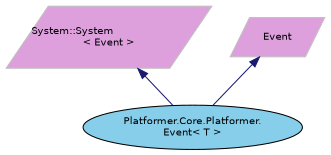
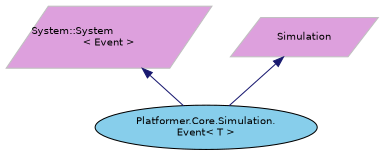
  digraph {
    node [color=grey75 fillcolor=plum fontname=Helvetica fontsize=10 shape=parallelogram style=filled]
    edge [color=midnightblue dir=back fontname=Helvetica fontsize=10 labelfontname=Helvetica labelfontsize=10 style=solid]
-   n1 [color=black fillcolor=skyblue fontcolor=black height=0.2 label="Platformer.Core.Platformer.\lEvent\< T \>" shape=ellipse width=0.4]
+   n1 [color=black fillcolor=skyblue fontcolor=black height=0.2 label="Platformer.Core.Simulation.\lEvent\< T \>" shape=ellipse width=0.4]
    n2 [height=0.2 label="System::System\l\< Event \>" width=0.4]
-   n3 [height=0.2 label=Event width=0.4]
+   n3 [height=0.2 label=Simulation width=0.4]
    n2 -> n1
    n3 -> n1
  }
